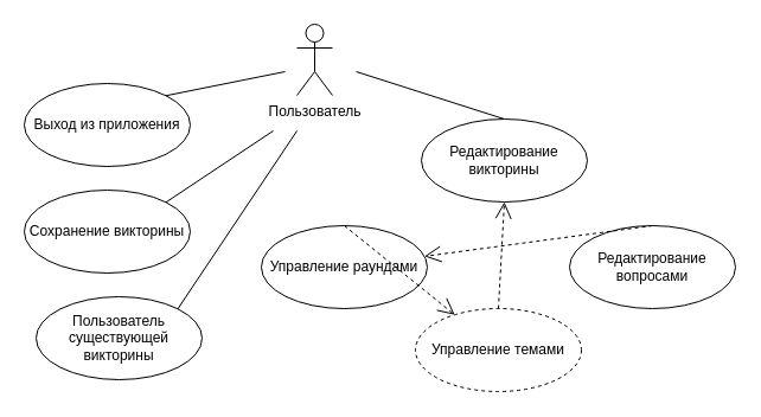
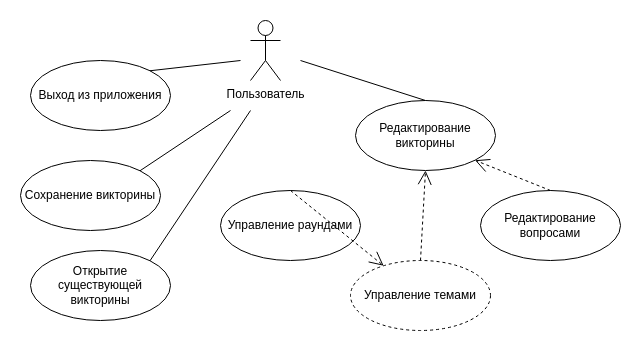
  <mxCell id="0" />
  <mxCell id="1" parent="0" />
  <mxCell id="2" value="Пользователь" style="shape=umlActor;verticalLabelPosition=bottom;verticalAlign=top;html=1;strokeWidth=1;" parent="1" vertex="1"><mxGeometry x="250" y="20" width="30" height="60" as="geometry" /></mxCell>
- <mxCell id="3" value="Выход из приложения" style="ellipse;whiteSpace=wrap;html=1;strokeWidth=1;" parent="1" vertex="1"><mxGeometry x="20" y="70" width="140" height="70" as="geometry" /></mxCell>
+ <mxCell id="3" value="Выход из приложения" style="ellipse;whiteSpace=wrap;html=1;strokeWidth=1;" parent="1" vertex="1"><mxGeometry x="30" y="60" width="140" height="70" as="geometry" /></mxCell>
  <mxCell id="4" value="" style="endArrow=none;html=1;exitX=1;exitY=0;exitDx=0;exitDy=0;" parent="1" source="3" edge="1"><mxGeometry width="50" height="50" relative="1" as="geometry"><mxPoint x="250" y="-540" as="sourcePoint" /><mxPoint x="240" y="60" as="targetPoint" /></mxGeometry></mxCell>
  <mxCell id="5" value="Управление раундами" style="ellipse;whiteSpace=wrap;html=1;strokeWidth=1;" parent="1" vertex="1"><mxGeometry x="220" y="190" width="140" height="70" as="geometry" /></mxCell>
  <mxCell id="6" value="Управление темами" style="ellipse;whiteSpace=wrap;html=1;strokeWidth=1;dashed=1;" parent="1" vertex="1"><mxGeometry x="350" y="260" width="140" height="70" as="geometry" /></mxCell>
  <mxCell id="7" value="Редактирование вопросами" style="ellipse;whiteSpace=wrap;html=1;strokeWidth=1;" parent="1" vertex="1"><mxGeometry x="480" y="190" width="140" height="70" as="geometry" /></mxCell>
  <mxCell id="8" value="Редактирование викторины" style="ellipse;whiteSpace=wrap;html=1;strokeWidth=1;" parent="1" vertex="1"><mxGeometry x="355" y="100" width="140" height="70" as="geometry" /></mxCell>
  <mxCell id="9" value="Сохранение викторины" style="ellipse;whiteSpace=wrap;html=1;strokeWidth=1;" parent="1" vertex="1"><mxGeometry x="20" y="160" width="140" height="70" as="geometry" /></mxCell>
- <mxCell id="10" value="Пользователь существующей викторины" style="ellipse;whiteSpace=wrap;html=1;strokeWidth=1;" parent="1" vertex="1"><mxGeometry x="30" y="250" width="140" height="70" as="geometry" /></mxCell>
+ <mxCell id="10" value="Открытие существующей викторины" style="ellipse;whiteSpace=wrap;html=1;strokeWidth=1;" parent="1" vertex="1"><mxGeometry x="30" y="250" width="140" height="70" as="geometry" /></mxCell>
  <mxCell id="11" value="" style="endArrow=none;html=1;exitX=1;exitY=0;exitDx=0;exitDy=0;" parent="1" source="9" edge="1"><mxGeometry width="50" height="50" relative="1" as="geometry"><mxPoint x="149.497" y="90.251" as="sourcePoint" /><mxPoint x="230" y="110" as="targetPoint" /></mxGeometry></mxCell>
  <mxCell id="12" value="" style="endArrow=none;html=1;exitX=1;exitY=0;exitDx=0;exitDy=0;" parent="1" source="10" edge="1"><mxGeometry width="50" height="50" relative="1" as="geometry"><mxPoint x="159.497" y="100.251" as="sourcePoint" /><mxPoint x="250" y="110" as="targetPoint" /></mxGeometry></mxCell>
  <mxCell id="13" value="" style="endArrow=none;html=1;entryX=0.5;entryY=0;entryDx=0;entryDy=0;" parent="1" target="8" edge="1"><mxGeometry width="50" height="50" relative="1" as="geometry"><mxPoint x="300" y="60" as="sourcePoint" /><mxPoint x="270" y="90" as="targetPoint" /></mxGeometry></mxCell>
  <mxCell id="14" value="" style="endArrow=open;endSize=12;dashed=1;html=1;exitX=0.5;exitY=0;exitDx=0;exitDy=0;" parent="1" source="5" target="6" edge="1"><mxGeometry width="160" relative="1" as="geometry"><mxPoint x="690" y="15" as="sourcePoint" /><mxPoint x="570" y="-240" as="targetPoint" /></mxGeometry></mxCell>
- <mxCell id="15" value="" style="endArrow=open;endSize=12;dashed=1;html=1;exitX=0.5;exitY=0;exitDx=0;exitDy=0;" parent="1" source="7" target="5" edge="1"><mxGeometry width="160" relative="1" as="geometry"><mxPoint x="710" y="35" as="sourcePoint" /><mxPoint x="590" y="-220" as="targetPoint" /></mxGeometry></mxCell>
+ <mxCell id="15" value="" style="endArrow=open;endSize=12;dashed=1;html=1;exitX=0.5;exitY=0;exitDx=0;exitDy=0;entryX=1;entryY=1;entryDx=0;entryDy=0;" parent="1" source="7" target="8" edge="1"><mxGeometry width="160" relative="1" as="geometry"><mxPoint x="710" y="35" as="sourcePoint" /><mxPoint x="590" y="-220" as="targetPoint" /></mxGeometry></mxCell>
  <mxCell id="16" value="" style="endArrow=open;endSize=12;dashed=1;html=1;exitX=0.5;exitY=0;exitDx=0;exitDy=0;entryX=0.5;entryY=1;entryDx=0;entryDy=0;" parent="1" source="6" target="8" edge="1"><mxGeometry width="160" relative="1" as="geometry"><mxPoint x="720" y="45" as="sourcePoint" /><mxPoint x="600" y="-210" as="targetPoint" /></mxGeometry></mxCell>
